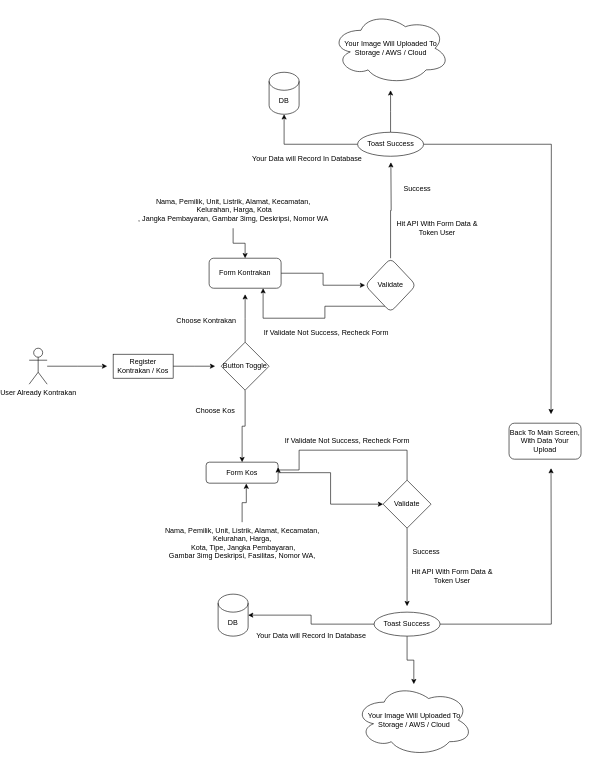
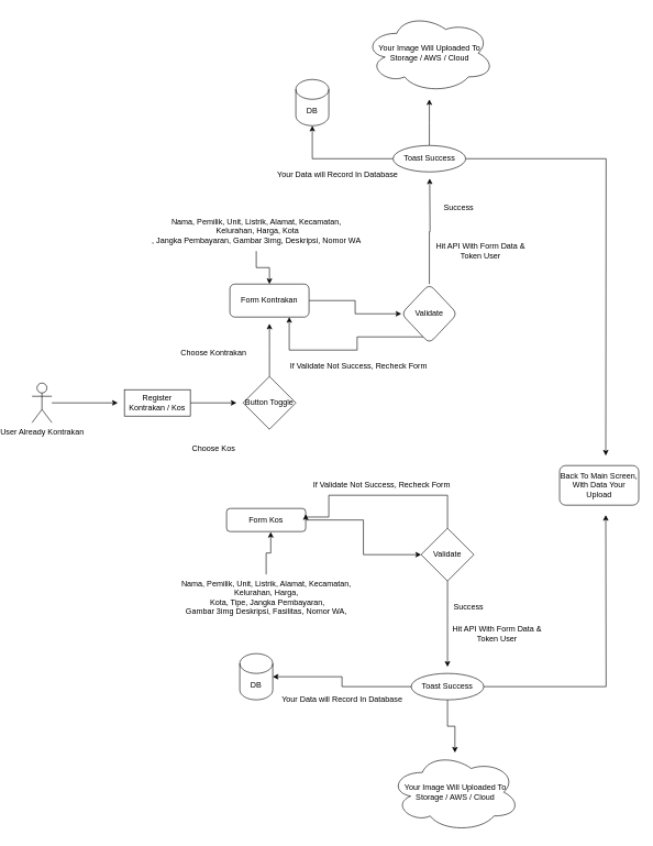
  <mxCell id="0" />
  <mxCell id="1" parent="0" />
  <mxCell id="2" style="edgeStyle=orthogonalEdgeStyle;rounded=0;orthogonalLoop=1;jettySize=auto;html=1;" edge="1" parent="1" source="3"><mxGeometry relative="1" as="geometry"><mxPoint x="150" y="610" as="targetPoint" /></mxGeometry></mxCell>
  <mxCell id="3" value="&lt;div&gt;User Already Kontrakan&lt;/div&gt;&lt;div&gt;&lt;br&gt;&lt;/div&gt;" style="shape=umlActor;verticalLabelPosition=bottom;verticalAlign=top;html=1;outlineConnect=0;" vertex="1" parent="1"><mxGeometry x="20" y="580" width="30" height="60" as="geometry" /></mxCell>
  <mxCell id="4" style="edgeStyle=orthogonalEdgeStyle;rounded=0;orthogonalLoop=1;jettySize=auto;html=1;" edge="1" parent="1" source="5"><mxGeometry relative="1" as="geometry"><mxPoint x="330" y="610" as="targetPoint" /></mxGeometry></mxCell>
  <mxCell id="5" value="Register Kontrakan / Kos" style="whiteSpace=wrap;html=1;" vertex="1" parent="1"><mxGeometry x="160" y="590" width="100" height="40" as="geometry" /></mxCell>
- <mxCell id="6" style="edgeStyle=orthogonalEdgeStyle;rounded=0;orthogonalLoop=1;jettySize=auto;html=1;entryX=0.5;entryY=0;entryDx=0;entryDy=0;" edge="1" parent="1" source="8" target="14"><mxGeometry relative="1" as="geometry"><mxPoint x="380" y="750" as="targetPoint" /></mxGeometry></mxCell>
  <mxCell id="7" style="edgeStyle=orthogonalEdgeStyle;rounded=0;orthogonalLoop=1;jettySize=auto;html=1;" edge="1" parent="1" source="8"><mxGeometry relative="1" as="geometry"><mxPoint x="380" y="490" as="targetPoint" /></mxGeometry></mxCell>
  <mxCell id="8" value="Button Toggle" style="rhombus;whiteSpace=wrap;html=1;" vertex="1" parent="1"><mxGeometry x="340" y="570" width="80" height="80" as="geometry" /></mxCell>
- <mxCell id="9" value="Choose Kos" style="text;html=1;align=center;verticalAlign=middle;resizable=0;points=[];autosize=1;strokeColor=none;fillColor=none;" vertex="1" parent="1"><mxGeometry x="285" y="670" width="90" height="30" as="geometry" /></mxCell>
- <mxCell id="10" value="Choose Kontrakan" style="text;html=1;align=center;verticalAlign=middle;resizable=0;points=[];autosize=1;strokeColor=none;fillColor=none;" vertex="1" parent="1"><mxGeometry x="255" y="520" width="120" height="30" as="geometry" /></mxCell>
+ <mxCell id="9" value="Choose Kos" style="text;html=1;align=center;verticalAlign=middle;resizable=0;points=[];autosize=1;strokeColor=none;fillColor=none;" vertex="1" parent="1"><mxGeometry x="250" y="665" width="90" height="30" as="geometry" /></mxCell>
+ <mxCell id="10" value="Choose Kontrakan" style="text;html=1;align=center;verticalAlign=middle;resizable=0;points=[];autosize=1;strokeColor=none;fillColor=none;" vertex="1" parent="1"><mxGeometry x="235" y="520" width="120" height="30" as="geometry" /></mxCell>
  <mxCell id="11" value="" style="edgeStyle=orthogonalEdgeStyle;rounded=0;orthogonalLoop=1;jettySize=auto;html=1;" edge="1" parent="1" source="12" target="32"><mxGeometry relative="1" as="geometry" /></mxCell>
  <mxCell id="12" value="Form Kontrakan" style="rounded=1;whiteSpace=wrap;html=1;" vertex="1" parent="1"><mxGeometry x="320" y="430" width="120" height="50" as="geometry" /></mxCell>
  <mxCell id="13" style="edgeStyle=orthogonalEdgeStyle;rounded=0;orthogonalLoop=1;jettySize=auto;html=1;entryX=0;entryY=0.5;entryDx=0;entryDy=0;" edge="1" parent="1" source="14" target="21"><mxGeometry relative="1" as="geometry"><mxPoint x="550" y="840" as="targetPoint" /></mxGeometry></mxCell>
  <mxCell id="14" value="&lt;div&gt;Form Kos&lt;/div&gt;" style="rounded=1;whiteSpace=wrap;html=1;" vertex="1" parent="1"><mxGeometry x="315" y="770" width="120" height="35" as="geometry" /></mxCell>
  <mxCell id="15" style="edgeStyle=orthogonalEdgeStyle;rounded=0;orthogonalLoop=1;jettySize=auto;html=1;entryX=0.558;entryY=1.02;entryDx=0;entryDy=0;entryPerimeter=0;" edge="1" parent="1" source="16" target="14"><mxGeometry relative="1" as="geometry" /></mxCell>
  <mxCell id="16" value="&lt;div&gt;Nama, Pemilik, Unit, Listrik, Alamat, Kecamatan, &lt;br&gt;&lt;/div&gt;&lt;div&gt;Kelurahan, Harga,&lt;/div&gt;&lt;div&gt;&amp;nbsp;Kota, Tipe, Jangka Pembayaran, &lt;br&gt;&lt;/div&gt;&lt;div&gt;Gambar 3img Deskripsi, Fasilitas, Nomor WA,&lt;/div&gt;" style="text;html=1;align=center;verticalAlign=middle;resizable=0;points=[];autosize=1;strokeColor=none;fillColor=none;" vertex="1" parent="1"><mxGeometry x="235" y="870" width="280" height="70" as="geometry" /></mxCell>
  <mxCell id="17" style="edgeStyle=orthogonalEdgeStyle;rounded=0;orthogonalLoop=1;jettySize=auto;html=1;entryX=0.5;entryY=0;entryDx=0;entryDy=0;" edge="1" parent="1" source="18" target="12"><mxGeometry relative="1" as="geometry" /></mxCell>
  <mxCell id="18" value="&lt;div&gt;Nama, Pemilik, Unit, Listrik, Alamat, Kecamatan,&lt;/div&gt;&lt;div&gt;&amp;nbsp;Kelurahan, Harga, Kota&lt;/div&gt;&lt;div&gt;, Jangka Pembayaran, Gambar 3img, Deskripsi, Nomor WA&lt;/div&gt;" style="text;html=1;align=center;verticalAlign=middle;resizable=0;points=[];autosize=1;strokeColor=none;fillColor=none;" vertex="1" parent="1"><mxGeometry x="190" y="320" width="340" height="60" as="geometry" /></mxCell>
  <mxCell id="19" style="edgeStyle=orthogonalEdgeStyle;rounded=0;orthogonalLoop=1;jettySize=auto;html=1;entryX=1;entryY=0.25;entryDx=0;entryDy=0;" edge="1" parent="1" source="21" target="14"><mxGeometry relative="1" as="geometry"><mxPoint x="470" y="720" as="targetPoint" /><Array as="points"><mxPoint x="470" y="750" /><mxPoint x="470" y="783" /></Array></mxGeometry></mxCell>
  <mxCell id="20" style="edgeStyle=orthogonalEdgeStyle;rounded=0;orthogonalLoop=1;jettySize=auto;html=1;" edge="1" parent="1" source="21"><mxGeometry relative="1" as="geometry"><mxPoint x="650" y="1010" as="targetPoint" /></mxGeometry></mxCell>
  <mxCell id="21" value="Validate" style="rhombus;whiteSpace=wrap;html=1;" vertex="1" parent="1"><mxGeometry x="610" y="800" width="80" height="80" as="geometry" /></mxCell>
  <mxCell id="22" value="If Validate Not Success, Recheck Form" style="text;html=1;align=center;verticalAlign=middle;resizable=0;points=[];autosize=1;strokeColor=none;fillColor=none;" vertex="1" parent="1"><mxGeometry x="435" y="720" width="230" height="30" as="geometry" /></mxCell>
  <mxCell id="23" value="&amp;nbsp;Success" style="text;html=1;align=center;verticalAlign=middle;resizable=0;points=[];autosize=1;strokeColor=none;fillColor=none;" vertex="1" parent="1"><mxGeometry x="645" y="905" width="70" height="30" as="geometry" /></mxCell>
  <mxCell id="24" value="&lt;div&gt;Hit API With Form Data &amp;amp;&lt;/div&gt;&lt;div&gt;Token User&lt;/div&gt;" style="text;html=1;align=center;verticalAlign=middle;resizable=0;points=[];autosize=1;strokeColor=none;fillColor=none;" vertex="1" parent="1"><mxGeometry x="645" y="940" width="160" height="40" as="geometry" /></mxCell>
  <mxCell id="25" style="edgeStyle=orthogonalEdgeStyle;rounded=0;orthogonalLoop=1;jettySize=auto;html=1;" edge="1" parent="1" source="28"><mxGeometry relative="1" as="geometry"><mxPoint x="890" y="780" as="targetPoint" /></mxGeometry></mxCell>
  <mxCell id="26" style="edgeStyle=orthogonalEdgeStyle;rounded=0;orthogonalLoop=1;jettySize=auto;html=1;" edge="1" parent="1" source="28" target="40"><mxGeometry relative="1" as="geometry"><mxPoint x="360" y="1040" as="targetPoint" /></mxGeometry></mxCell>
  <mxCell id="27" style="edgeStyle=orthogonalEdgeStyle;rounded=0;orthogonalLoop=1;jettySize=auto;html=1;" edge="1" parent="1" source="28" target="42"><mxGeometry relative="1" as="geometry"><mxPoint x="630" y="1160" as="targetPoint" /></mxGeometry></mxCell>
  <mxCell id="28" value="Toast Success" style="ellipse;whiteSpace=wrap;html=1;" vertex="1" parent="1"><mxGeometry x="595" y="1020" width="110" height="40" as="geometry" /></mxCell>
  <mxCell id="29" value="Back To Main Screen, With Data Your Upload" style="whiteSpace=wrap;html=1;rounded=1;" vertex="1" parent="1"><mxGeometry x="820" y="705" width="120" height="60" as="geometry" /></mxCell>
  <mxCell id="30" style="edgeStyle=orthogonalEdgeStyle;rounded=0;orthogonalLoop=1;jettySize=auto;html=1;entryX=0.75;entryY=1;entryDx=0;entryDy=0;" edge="1" parent="1" source="32" target="12"><mxGeometry relative="1" as="geometry"><Array as="points"><mxPoint x="513" y="510" /><mxPoint x="513" y="530" /><mxPoint x="410" y="530" /></Array></mxGeometry></mxCell>
  <mxCell id="31" style="edgeStyle=orthogonalEdgeStyle;rounded=0;orthogonalLoop=1;jettySize=auto;html=1;" edge="1" parent="1" source="32"><mxGeometry relative="1" as="geometry"><mxPoint x="623" y="270" as="targetPoint" /></mxGeometry></mxCell>
  <mxCell id="32" value="Validate" style="rhombus;whiteSpace=wrap;html=1;rounded=1;" vertex="1" parent="1"><mxGeometry x="580" y="430" width="85" height="90" as="geometry" /></mxCell>
  <mxCell id="33" value="If Validate Not Success, Recheck Form" style="text;html=1;align=center;verticalAlign=middle;resizable=0;points=[];autosize=1;strokeColor=none;fillColor=none;" vertex="1" parent="1"><mxGeometry x="400" y="540" width="230" height="30" as="geometry" /></mxCell>
  <mxCell id="34" value="&amp;nbsp;Success" style="text;html=1;align=center;verticalAlign=middle;resizable=0;points=[];autosize=1;strokeColor=none;fillColor=none;" vertex="1" parent="1"><mxGeometry x="630" y="300" width="70" height="30" as="geometry" /></mxCell>
  <mxCell id="35" value="&lt;div&gt;Hit API With Form Data &amp;amp;&lt;/div&gt;&lt;div&gt;Token User&lt;/div&gt;" style="text;html=1;align=center;verticalAlign=middle;resizable=0;points=[];autosize=1;strokeColor=none;fillColor=none;" vertex="1" parent="1"><mxGeometry x="620" y="360" width="160" height="40" as="geometry" /></mxCell>
  <mxCell id="36" style="edgeStyle=orthogonalEdgeStyle;rounded=0;orthogonalLoop=1;jettySize=auto;html=1;" edge="1" parent="1" source="39"><mxGeometry relative="1" as="geometry"><mxPoint x="890" y="690" as="targetPoint" /></mxGeometry></mxCell>
  <mxCell id="37" style="edgeStyle=orthogonalEdgeStyle;rounded=0;orthogonalLoop=1;jettySize=auto;html=1;entryX=0.5;entryY=1;entryDx=0;entryDy=0;entryPerimeter=0;" edge="1" parent="1" source="39" target="43"><mxGeometry relative="1" as="geometry" /></mxCell>
  <mxCell id="38" style="edgeStyle=orthogonalEdgeStyle;rounded=0;orthogonalLoop=1;jettySize=auto;html=1;" edge="1" parent="1" source="39"><mxGeometry relative="1" as="geometry"><mxPoint x="622.5" y="150" as="targetPoint" /></mxGeometry></mxCell>
  <mxCell id="39" value="Toast Success" style="ellipse;whiteSpace=wrap;html=1;" vertex="1" parent="1"><mxGeometry x="567.5" y="220" width="110" height="40" as="geometry" /></mxCell>
  <mxCell id="40" value="DB" style="shape=cylinder3;whiteSpace=wrap;html=1;boundedLbl=1;backgroundOutline=1;size=15;" vertex="1" parent="1"><mxGeometry x="335" y="990" width="50" height="70" as="geometry" /></mxCell>
  <mxCell id="41" value="Your Data will Record In Database" style="text;html=1;align=center;verticalAlign=middle;resizable=0;points=[];autosize=1;strokeColor=none;fillColor=none;" vertex="1" parent="1"><mxGeometry x="385" y="1045" width="210" height="30" as="geometry" /></mxCell>
  <mxCell id="42" value="Your Image Will Uploaded To Storage / AWS / Cloud" style="ellipse;shape=cloud;whiteSpace=wrap;html=1;" vertex="1" parent="1"><mxGeometry x="562.5" y="1140" width="197.5" height="120" as="geometry" /></mxCell>
  <mxCell id="43" value="DB" style="shape=cylinder3;whiteSpace=wrap;html=1;boundedLbl=1;backgroundOutline=1;size=15;" vertex="1" parent="1"><mxGeometry x="420" y="120" width="50" height="70" as="geometry" /></mxCell>
  <mxCell id="44" value="Your Data will Record In Database" style="text;whiteSpace=wrap;html=1;" vertex="1" parent="1"><mxGeometry x="390" y="250" width="220" height="40" as="geometry" /></mxCell>
  <mxCell id="45" value="Your Image Will Uploaded To Storage / AWS / Cloud" style="ellipse;shape=cloud;whiteSpace=wrap;html=1;" vertex="1" parent="1"><mxGeometry x="523.75" y="20" width="197.5" height="120" as="geometry" /></mxCell>
